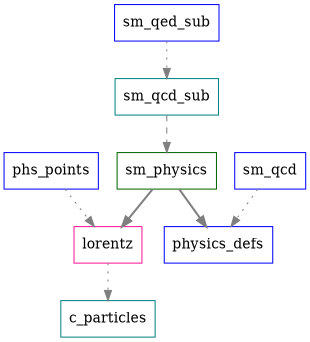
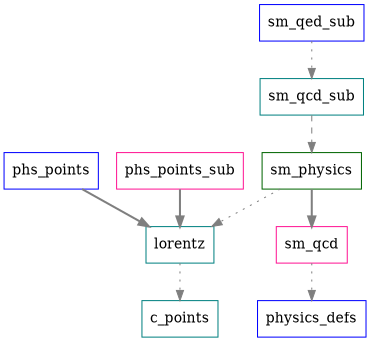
  digraph {
    concentrate=true
    splines=true
    node [color=blue fillcolor=white shape=record style=filled]
    edge [color=gray50 style=dotted]
-   lorentz [color=deeppink]
+   lorentz [color=teal]
    phs_points
-   c_particles [color=teal]
+   c_particles [color=teal label=c_points]
    sm_physics [color=darkgreen]
    physics_defs
    sm_qcd_sub [color=teal]
    sm_qed_sub
-   sm_qcd
+   phs_points_sub [color=deeppink]
+   sm_qcd [color=deeppink]
    lorentz -> c_particles
-   phs_points -> lorentz
-   sm_physics -> lorentz [style=bold]
-   sm_physics -> physics_defs [style=bold]
+   phs_points -> lorentz [style=bold]
+   sm_physics -> lorentz
+   sm_physics -> sm_qcd [style=bold]
    sm_qcd_sub -> sm_physics [style=dashed]
    sm_qed_sub -> sm_qcd_sub
+   phs_points_sub -> lorentz [style=bold]
    sm_qcd -> physics_defs
  }
